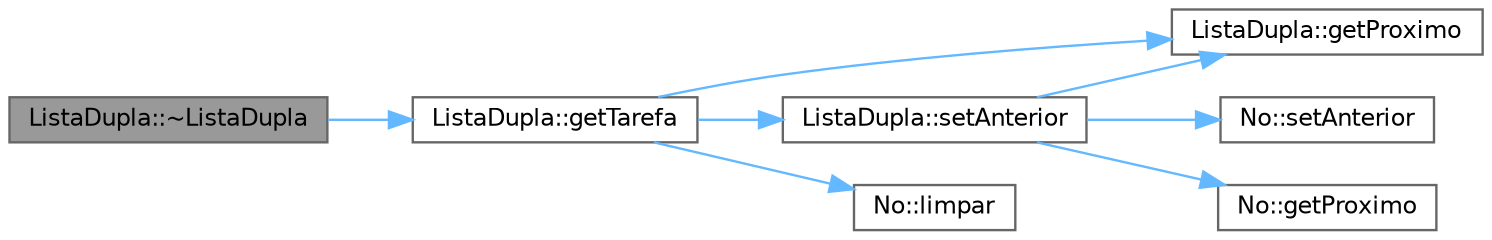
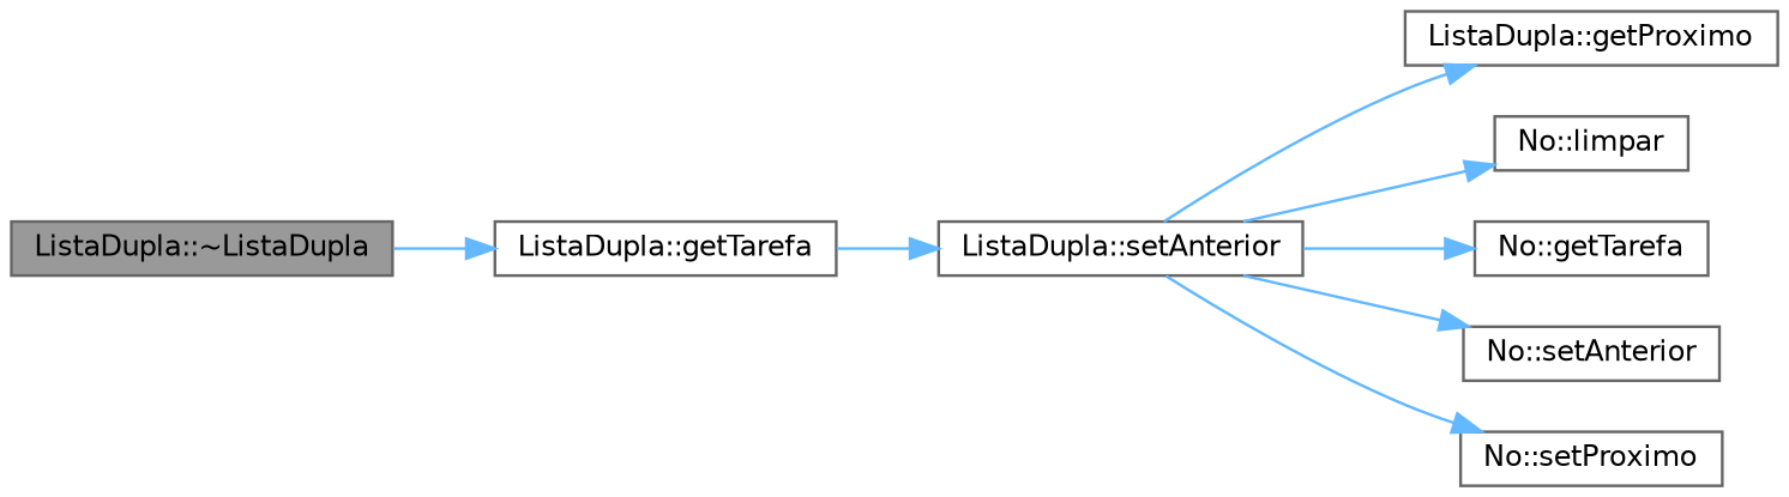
  digraph {
    rankdir=LR
    node [color=grey40 fillcolor=white fontname=Helvetica fontsize=10 shape=box style=filled]
    edge [color=steelblue1 fontname=Helvetica fontsize=10 labelfontname=Helvetica labelfontsize=10 style=solid]
    n1 [color=gray40 fillcolor=grey60 fontcolor=black height=0.2 label="ListaDupla::~ListaDupla" width=0.4]
    n2 [height=0.2 label="ListaDupla::getTarefa" width=0.4]
    n3 [height=0.2 label="ListaDupla::setAnterior" width=0.4]
    n4 [height=0.2 label="ListaDupla::getProximo" width=0.4]
    n5 [height=0.2 label="No::limpar" width=0.4]
+   n6 [height=0.2 label="No::getTarefa" width=0.4]
    n7 [height=0.2 label="No::setAnterior" width=0.4]
-   n8 [height=0.2 label="No::getProximo" width=0.4]
+   n8 [height=0.2 label="No::setProximo" width=0.4]
    n1 -> n2
    n2 -> n3
-   n2 -> n4
    n3 -> n4
-   n2 -> n5
+   n3 -> n5
+   n3 -> n6
    n3 -> n7
    n3 -> n8
  }
